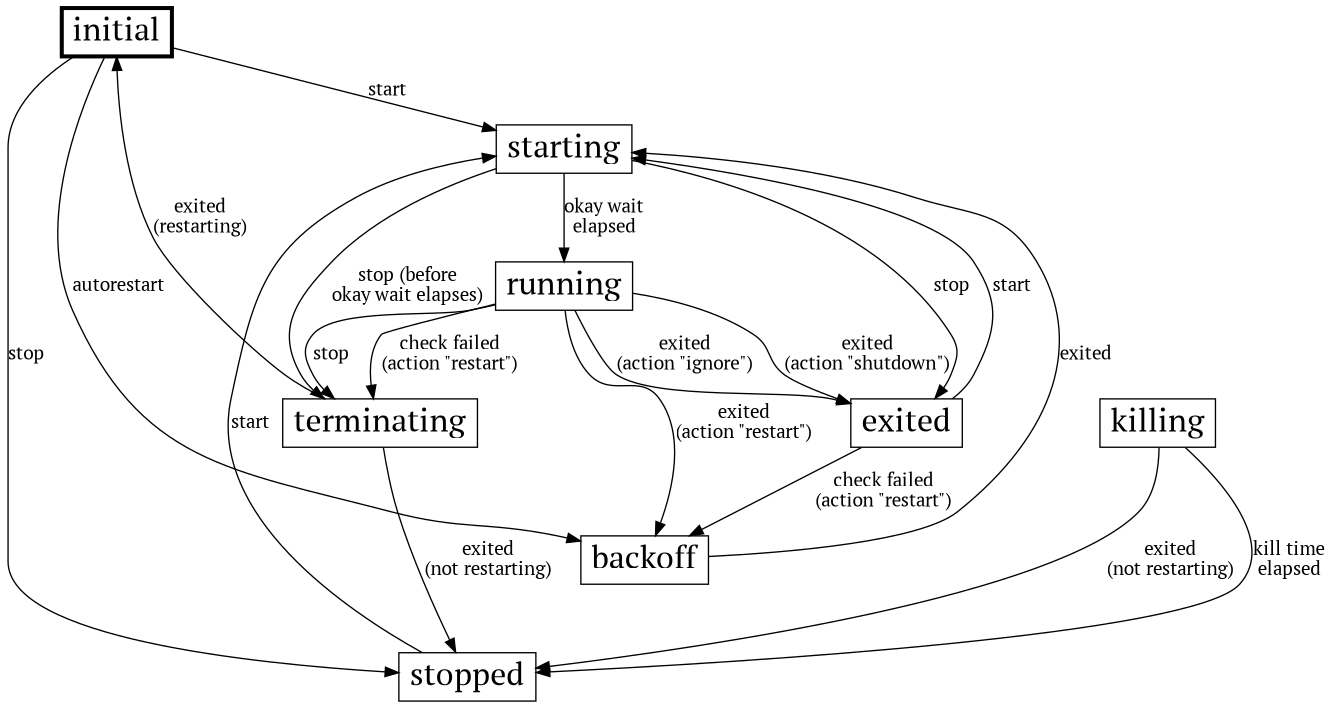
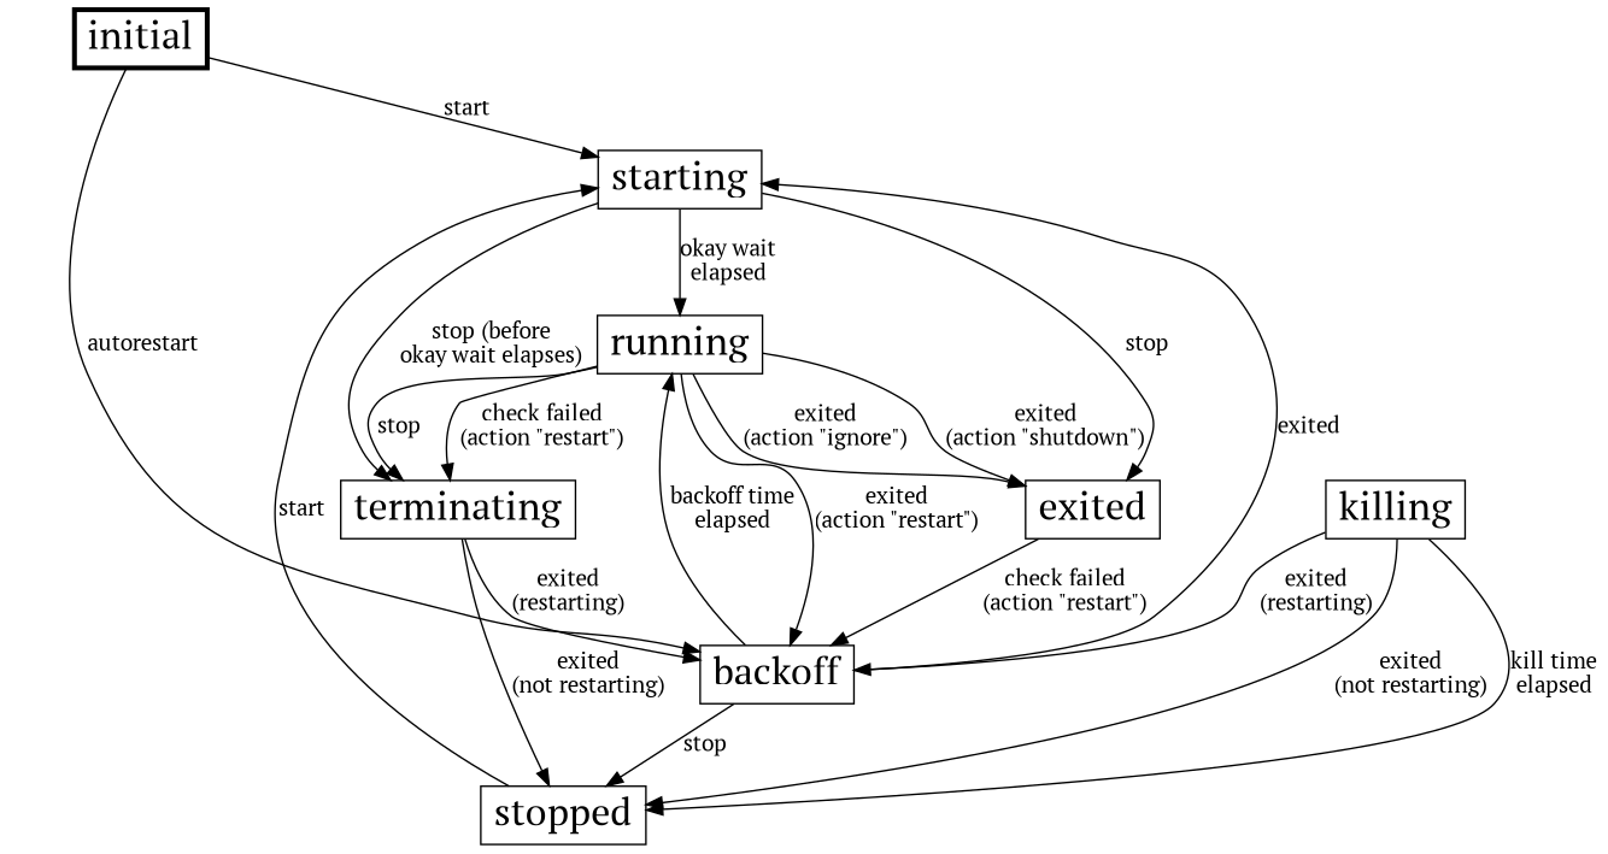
  digraph {
    fontname="PT Serif"
    node [fontname="PT Serif" fontsize=24 penwidth=1 shape=box]
    edge [fontname="PT Serif"]
    initial [penwidth=3]
    starting
    backoff
    running
    terminating
    exited
    stopped
    killing
    initial -> starting [label=start]
    initial -> backoff [label=autorestart]
    starting -> running [label="okay wait\nelapsed"]
    starting -> terminating [label="stop (before\nokay wait elapses)"]
    starting -> exited [label=stop]
    backoff -> starting [label=exited]
-   initial -> stopped [label=stop]
+   backoff -> running [label="backoff time\nelapsed"]
+   backoff -> stopped [label=stop]
    running -> backoff [label="exited\n(action \"restart\")"]
    running -> terminating [label=stop]
    running -> terminating [label="check failed\n(action \"restart\")"]
    running -> exited [label="exited\n(action \"ignore\")"]
    running -> exited [label="exited\n(action \"shutdown\")"]
-   terminating -> initial [label="exited\n(restarting)"]
+   terminating -> backoff [label="exited\n(restarting)"]
    terminating -> stopped [label="exited\n(not restarting)"]
-   exited -> starting [label=start]
    exited -> backoff [label="check failed\n(action \"restart\")"]
    stopped -> starting [label=start]
+   killing -> backoff [label="exited\n(restarting)"]
    killing -> stopped [label="exited\n(not restarting)"]
    killing -> stopped [label="kill time\nelapsed"]
  }
